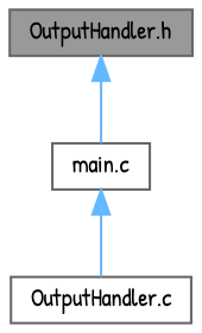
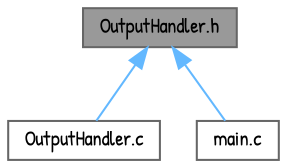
  digraph {
    fontname="Patrick Hand"
    node [color=grey40 fillcolor=white fontname="Patrick Hand" fontsize=10 shape=box style=filled]
    edge [color=steelblue1 dir=back fontname="Patrick Hand" fontsize=10 labelfontname=Helvetica labelfontsize=10 style=solid]
    n1 [color=gray40 fillcolor=grey60 fontcolor=black height=0.2 label="OutputHandler.h" width=0.4]
    n2 [height=0.2 label="OutputHandler.c" width=0.4]
    n3 [height=0.2 label="main.c" width=0.4]
-   n3 -> n2
+   n1 -> n2
    n1 -> n3
  }
